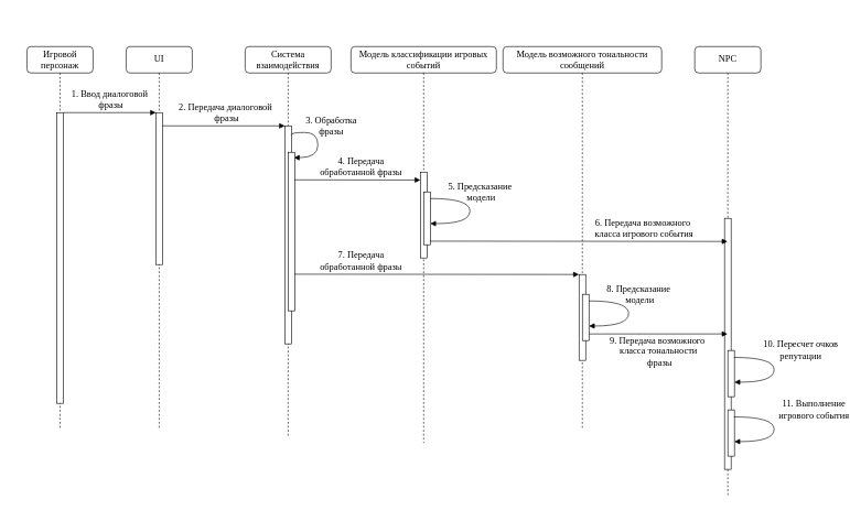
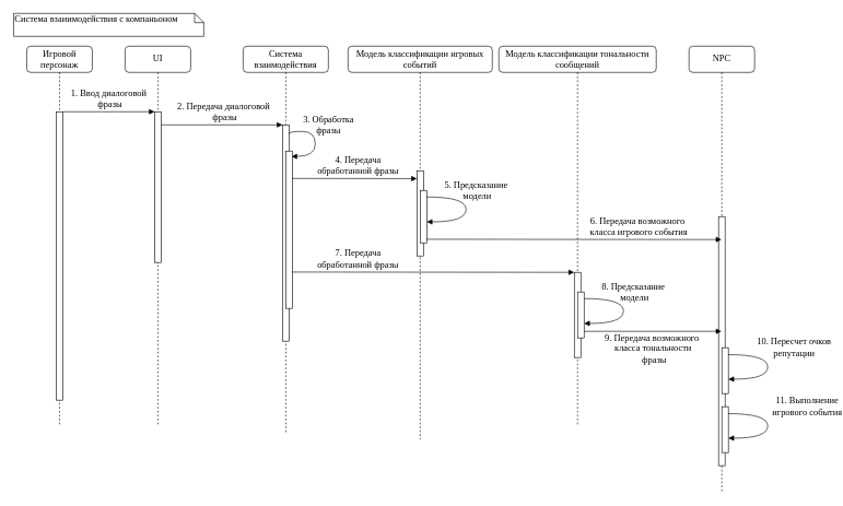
  <mxCell id="0" />
  <mxCell id="1" parent="0" />
  <mxCell id="2" value="&lt;font style=&quot;font-size: 14px&quot;&gt;UI&lt;/font&gt;" style="shape=umlLifeline;perimeter=lifelinePerimeter;whiteSpace=wrap;html=1;container=1;collapsible=0;recursiveResize=0;outlineConnect=0;rounded=1;shadow=0;comic=0;labelBackgroundColor=none;strokeWidth=1;fontFamily=Verdana;fontSize=12;align=center;" parent="1" vertex="1"><mxGeometry x="190" y="70" width="100" height="580" as="geometry" /></mxCell>
  <mxCell id="3" value="" style="html=1;points=[];perimeter=orthogonalPerimeter;rounded=0;shadow=0;comic=0;labelBackgroundColor=none;strokeWidth=1;fontFamily=Verdana;fontSize=12;align=center;" parent="2" vertex="1"><mxGeometry x="45" y="100" width="10" height="230" as="geometry" /></mxCell>
  <mxCell id="4" value="&lt;font style=&quot;font-size: 14px&quot;&gt;Система взаимодействия&lt;/font&gt;" style="shape=umlLifeline;perimeter=lifelinePerimeter;whiteSpace=wrap;html=1;container=1;collapsible=0;recursiveResize=0;outlineConnect=0;rounded=1;shadow=0;comic=0;labelBackgroundColor=none;strokeWidth=1;fontFamily=Verdana;fontSize=12;align=center;" parent="1" vertex="1"><mxGeometry x="370" y="70" width="130" height="590" as="geometry" /></mxCell>
  <mxCell id="5" value="" style="html=1;points=[];perimeter=orthogonalPerimeter;rounded=0;shadow=0;comic=0;labelBackgroundColor=none;strokeWidth=1;fontFamily=Verdana;fontSize=12;align=center;" parent="4" vertex="1"><mxGeometry x="60" y="120" width="10" height="330" as="geometry" /></mxCell>
  <mxCell id="6" value="&lt;font style=&quot;font-size: 14px&quot;&gt;3. Обработка&lt;br&gt;фразы&lt;/font&gt;" style="html=1;verticalAlign=bottom;endArrow=block;labelBackgroundColor=none;fontFamily=Verdana;fontSize=12;elbow=vertical;edgeStyle=orthogonalEdgeStyle;curved=1;entryX=0.876;entryY=0.034;entryDx=0;entryDy=0;entryPerimeter=0;exitX=0.961;exitY=0.042;exitDx=0;exitDy=0;exitPerimeter=0;" edge="1" parent="4" source="5" target="7"><mxGeometry x="-0.097" y="20" relative="1" as="geometry"><mxPoint x="74" y="135" as="sourcePoint" /><mxPoint x="80" y="168" as="targetPoint" /><Array as="points"><mxPoint x="70" y="130" /><mxPoint x="110" y="130" /><mxPoint x="110" y="168" /></Array><mxPoint as="offset" /></mxGeometry></mxCell>
  <mxCell id="7" value="" style="html=1;points=[];perimeter=orthogonalPerimeter;rounded=0;shadow=0;comic=0;labelBackgroundColor=none;strokeWidth=1;fontFamily=Verdana;fontSize=12;align=center;" vertex="1" parent="4"><mxGeometry x="65" y="160" width="10" height="240" as="geometry" /></mxCell>
  <mxCell id="8" value="&lt;font style=&quot;font-size: 14px&quot;&gt;Модель классификации игровых событий&lt;/font&gt;" style="shape=umlLifeline;perimeter=lifelinePerimeter;whiteSpace=wrap;html=1;container=1;collapsible=0;recursiveResize=0;outlineConnect=0;rounded=1;shadow=0;comic=0;labelBackgroundColor=none;strokeWidth=1;fontFamily=Verdana;fontSize=12;align=center;" parent="1" vertex="1"><mxGeometry x="530" y="70" width="220" height="600" as="geometry" /></mxCell>
  <mxCell id="9" value="" style="html=1;points=[];perimeter=orthogonalPerimeter;rounded=0;shadow=0;comic=0;labelBackgroundColor=none;strokeWidth=1;fontFamily=Verdana;fontSize=12;align=center;" parent="8" vertex="1"><mxGeometry x="105" y="190" width="10" height="130" as="geometry" /></mxCell>
  <mxCell id="10" value="" style="html=1;points=[];perimeter=orthogonalPerimeter;rounded=0;shadow=0;comic=0;labelBackgroundColor=none;strokeWidth=1;fontFamily=Verdana;fontSize=12;align=center;" parent="8" vertex="1"><mxGeometry x="110" y="220" width="10" height="80" as="geometry" /></mxCell>
  <mxCell id="11" value="&lt;font style=&quot;font-size: 14px&quot;&gt;5. Предсказание&lt;br&gt;&amp;nbsp;модели&lt;/font&gt;" style="html=1;verticalAlign=bottom;endArrow=block;labelBackgroundColor=none;fontFamily=Verdana;fontSize=12;elbow=vertical;edgeStyle=orthogonalEdgeStyle;curved=1;exitX=1;exitY=0.125;exitPerimeter=0;exitDx=0;exitDy=0;" parent="8" edge="1" target="10" source="10"><mxGeometry x="-0.233" y="-18" relative="1" as="geometry"><mxPoint x="125.003" y="230" as="sourcePoint" /><mxPoint x="130.003" y="268.333" as="targetPoint" /><Array as="points"><mxPoint x="180" y="230" /><mxPoint x="180" y="268" /></Array><mxPoint x="33" y="10" as="offset" /></mxGeometry></mxCell>
- <mxCell id="12" value="&lt;font style=&quot;font-size: 14px&quot;&gt;Модель возможного тональности сообщений&lt;/font&gt;" style="shape=umlLifeline;perimeter=lifelinePerimeter;whiteSpace=wrap;html=1;container=1;collapsible=0;recursiveResize=0;outlineConnect=0;rounded=1;shadow=0;comic=0;labelBackgroundColor=none;strokeWidth=1;fontFamily=Verdana;fontSize=12;align=center;" parent="1" vertex="1"><mxGeometry x="760" y="70" width="240" height="580" as="geometry" /></mxCell>
+ <mxCell id="12" value="&lt;font style=&quot;font-size: 14px&quot;&gt;Модель классификации тональности сообщений&lt;/font&gt;" style="shape=umlLifeline;perimeter=lifelinePerimeter;whiteSpace=wrap;html=1;container=1;collapsible=0;recursiveResize=0;outlineConnect=0;rounded=1;shadow=0;comic=0;labelBackgroundColor=none;strokeWidth=1;fontFamily=Verdana;fontSize=12;align=center;" parent="1" vertex="1"><mxGeometry x="760" y="70" width="240" height="580" as="geometry" /></mxCell>
  <mxCell id="13" value="" style="html=1;points=[];perimeter=orthogonalPerimeter;rounded=0;shadow=0;comic=0;labelBackgroundColor=none;strokeWidth=1;fontFamily=Verdana;fontSize=12;align=center;" vertex="1" parent="12"><mxGeometry x="115" y="345" width="10" height="130" as="geometry" /></mxCell>
  <mxCell id="14" value="" style="html=1;points=[];perimeter=orthogonalPerimeter;rounded=0;shadow=0;comic=0;labelBackgroundColor=none;strokeWidth=1;fontFamily=Verdana;fontSize=12;align=center;" vertex="1" parent="12"><mxGeometry x="120" y="375" width="10" height="70" as="geometry" /></mxCell>
  <mxCell id="15" value="&lt;font style=&quot;font-size: 14px&quot;&gt;8. Предсказание&lt;br&gt;&amp;nbsp;модели&lt;/font&gt;" style="html=1;verticalAlign=bottom;endArrow=block;labelBackgroundColor=none;fontFamily=Verdana;fontSize=12;elbow=vertical;edgeStyle=orthogonalEdgeStyle;curved=1;exitX=1;exitY=0.143;exitPerimeter=0;exitDx=0;exitDy=0;" edge="1" parent="12" target="14" source="14"><mxGeometry x="-0.233" y="-18" relative="1" as="geometry"><mxPoint x="135.003" y="385" as="sourcePoint" /><mxPoint x="-329.997" y="343.333" as="targetPoint" /><Array as="points"><mxPoint x="190" y="385" /><mxPoint x="190" y="423" /></Array><mxPoint x="33" y="10" as="offset" /></mxGeometry></mxCell>
  <mxCell id="16" value="&lt;font style=&quot;font-size: 14px&quot;&gt;NPC&lt;/font&gt;" style="shape=umlLifeline;perimeter=lifelinePerimeter;whiteSpace=wrap;html=1;container=1;collapsible=0;recursiveResize=0;outlineConnect=0;rounded=1;shadow=0;comic=0;labelBackgroundColor=none;strokeWidth=1;fontFamily=Verdana;fontSize=12;align=center;" parent="1" vertex="1"><mxGeometry x="1050" y="70" width="100" height="680" as="geometry" /></mxCell>
  <mxCell id="17" value="" style="html=1;points=[];perimeter=orthogonalPerimeter;rounded=0;shadow=0;comic=0;labelBackgroundColor=none;strokeWidth=1;fontFamily=Verdana;fontSize=12;align=center;" vertex="1" parent="16"><mxGeometry x="45" y="260" width="10" height="380" as="geometry" /></mxCell>
  <mxCell id="18" value="" style="html=1;points=[];perimeter=orthogonalPerimeter;rounded=0;shadow=0;comic=0;labelBackgroundColor=none;strokeWidth=1;fontFamily=Verdana;fontSize=12;align=center;" vertex="1" parent="16"><mxGeometry x="50" y="460" width="10" height="70" as="geometry" /></mxCell>
  <mxCell id="19" value="&lt;font style=&quot;font-size: 14px&quot;&gt;10. Пересчет очков&lt;br&gt;репутации&lt;/font&gt;" style="html=1;verticalAlign=bottom;endArrow=block;labelBackgroundColor=none;fontFamily=Verdana;fontSize=12;elbow=vertical;edgeStyle=orthogonalEdgeStyle;curved=1;exitX=0.944;exitY=0.151;exitPerimeter=0;exitDx=0;exitDy=0;" edge="1" parent="16" target="18" source="18"><mxGeometry x="-0.233" y="-41" relative="1" as="geometry"><mxPoint x="65.003" y="470" as="sourcePoint" /><mxPoint x="-1089.997" y="348.333" as="targetPoint" /><Array as="points"><mxPoint x="120" y="471" /><mxPoint x="120" y="508" /></Array><mxPoint x="81" y="9" as="offset" /></mxGeometry></mxCell>
  <mxCell id="20" value="" style="html=1;points=[];perimeter=orthogonalPerimeter;rounded=0;shadow=0;comic=0;labelBackgroundColor=none;strokeWidth=1;fontFamily=Verdana;fontSize=12;align=center;" vertex="1" parent="16"><mxGeometry x="50" y="550" width="10" height="70" as="geometry" /></mxCell>
  <mxCell id="21" value="&lt;font style=&quot;font-size: 14px&quot;&gt;11. Выполнение&lt;br&gt;игрового события&lt;/font&gt;" style="html=1;verticalAlign=bottom;endArrow=block;labelBackgroundColor=none;fontFamily=Verdana;fontSize=12;elbow=vertical;edgeStyle=orthogonalEdgeStyle;curved=1;exitX=0.944;exitY=0.151;exitPerimeter=0;exitDx=0;exitDy=0;" edge="1" parent="16" source="20" target="20"><mxGeometry x="-0.233" y="-61" relative="1" as="geometry"><mxPoint x="-974.997" y="480" as="sourcePoint" /><mxPoint x="-2129.997" y="358.333" as="targetPoint" /><Array as="points"><mxPoint x="120" y="561" /><mxPoint x="120" y="598" /></Array><mxPoint x="121" y="9" as="offset" /></mxGeometry></mxCell>
  <mxCell id="22" value="&lt;font style=&quot;font-size: 14px&quot;&gt;Игровой персонаж&lt;/font&gt;" style="shape=umlLifeline;perimeter=lifelinePerimeter;whiteSpace=wrap;html=1;container=1;collapsible=0;recursiveResize=0;outlineConnect=0;rounded=1;shadow=0;comic=0;labelBackgroundColor=none;strokeWidth=1;fontFamily=Verdana;fontSize=12;align=center;" parent="1" vertex="1"><mxGeometry x="40" y="70" width="100" height="580" as="geometry" /></mxCell>
  <mxCell id="23" value="" style="html=1;points=[];perimeter=orthogonalPerimeter;rounded=0;shadow=0;comic=0;labelBackgroundColor=none;strokeWidth=1;fontFamily=Verdana;fontSize=12;align=center;" parent="22" vertex="1"><mxGeometry x="45" y="100" width="10" height="440" as="geometry" /></mxCell>
  <mxCell id="24" value="&lt;font style=&quot;font-size: 14px&quot;&gt;1. Ввод диалоговой&lt;br&gt;&amp;nbsp;фразы&lt;/font&gt;" style="html=1;verticalAlign=bottom;endArrow=block;entryX=0;entryY=0;labelBackgroundColor=none;fontFamily=Verdana;fontSize=12;edgeStyle=elbowEdgeStyle;elbow=vertical;" parent="1" source="23" target="3" edge="1"><mxGeometry relative="1" as="geometry"><mxPoint x="240" y="180" as="sourcePoint" /></mxGeometry></mxCell>
  <mxCell id="25" value="&lt;font style=&quot;font-size: 14px&quot;&gt;2. Передача диалоговой&lt;br&gt;&amp;nbsp;фразы&lt;/font&gt;" style="html=1;verticalAlign=bottom;endArrow=block;entryX=0;entryY=0;labelBackgroundColor=none;fontFamily=Verdana;fontSize=12;edgeStyle=elbowEdgeStyle;elbow=vertical;" parent="1" source="3" target="5" edge="1"><mxGeometry x="1" y="-90" relative="1" as="geometry"><mxPoint x="390" y="190" as="sourcePoint" /><mxPoint as="offset" /></mxGeometry></mxCell>
+ <mxCell id="26" value="&lt;font style=&quot;font-size: 14px&quot;&gt;Система взаиимодействия с компаньоном&lt;/font&gt;" style="shape=note;whiteSpace=wrap;html=1;size=14;verticalAlign=top;align=left;spacingTop=-6;rounded=0;shadow=0;comic=0;labelBackgroundColor=none;strokeWidth=1;fontFamily=Verdana;fontSize=12" parent="1" vertex="1"><mxGeometry y="20" width="290" height="35" as="geometry" x="20" /></mxCell>
  <mxCell id="27" value="&lt;font style=&quot;font-size: 14px&quot;&gt;4. Передача&lt;br&gt;обработанной фразы&lt;/font&gt;" style="html=1;verticalAlign=bottom;endArrow=block;labelBackgroundColor=none;fontFamily=Verdana;fontSize=12;edgeStyle=elbowEdgeStyle;elbow=vertical;exitX=0.933;exitY=0.174;exitDx=0;exitDy=0;exitPerimeter=0;" edge="1" parent="1" source="7" target="9"><mxGeometry x="0.055" relative="1" as="geometry"><mxPoint x="420" y="270.002" as="sourcePoint" /><mxPoint x="505" y="270.12" as="targetPoint" /><mxPoint as="offset" /></mxGeometry></mxCell>
  <mxCell id="28" value="&lt;font style=&quot;font-size: 14px&quot;&gt;7. Передача&lt;br&gt;обработанной фразы&lt;/font&gt;" style="html=1;verticalAlign=bottom;endArrow=block;labelBackgroundColor=none;fontFamily=Verdana;fontSize=12;edgeStyle=elbowEdgeStyle;elbow=vertical;exitX=0.967;exitY=0.769;exitDx=0;exitDy=0;exitPerimeter=0;entryX=-0.016;entryY=0.002;entryDx=0;entryDy=0;entryPerimeter=0;" edge="1" parent="1" source="7" target="13"><mxGeometry x="-0.531" relative="1" as="geometry"><mxPoint x="430" y="415.05" as="sourcePoint" /><mxPoint x="840" y="415" as="targetPoint" /><mxPoint as="offset" /></mxGeometry></mxCell>
  <mxCell id="29" value="&lt;font style=&quot;font-size: 14px&quot;&gt;6. Передача возможного&amp;nbsp;&lt;br&gt;класса игрового события&lt;/font&gt;" style="html=1;verticalAlign=bottom;endArrow=block;labelBackgroundColor=none;fontFamily=Verdana;fontSize=12;edgeStyle=elbowEdgeStyle;elbow=vertical;exitX=0.927;exitY=0.932;exitDx=0;exitDy=0;exitPerimeter=0;" edge="1" parent="1" source="10" target="16"><mxGeometry x="0.437" relative="1" as="geometry"><mxPoint x="600" y="350" as="sourcePoint" /><mxPoint x="1040" y="364" as="targetPoint" /><mxPoint as="offset" /></mxGeometry></mxCell>
  <mxCell id="30" value="&lt;font style=&quot;font-size: 14px&quot;&gt;9. Передача возможного&amp;nbsp;&lt;br&gt;класса тональности&lt;br&gt;&amp;nbsp;фразы&lt;/font&gt;" style="html=1;verticalAlign=bottom;endArrow=block;labelBackgroundColor=none;fontFamily=Verdana;fontSize=12;edgeStyle=elbowEdgeStyle;elbow=vertical;" edge="1" parent="1" target="16"><mxGeometry x="0.003" y="-55" relative="1" as="geometry"><mxPoint x="890" y="505" as="sourcePoint" /><mxPoint x="1069.5" y="505" as="targetPoint" /><mxPoint as="offset" /><Array as="points" /></mxGeometry></mxCell>
